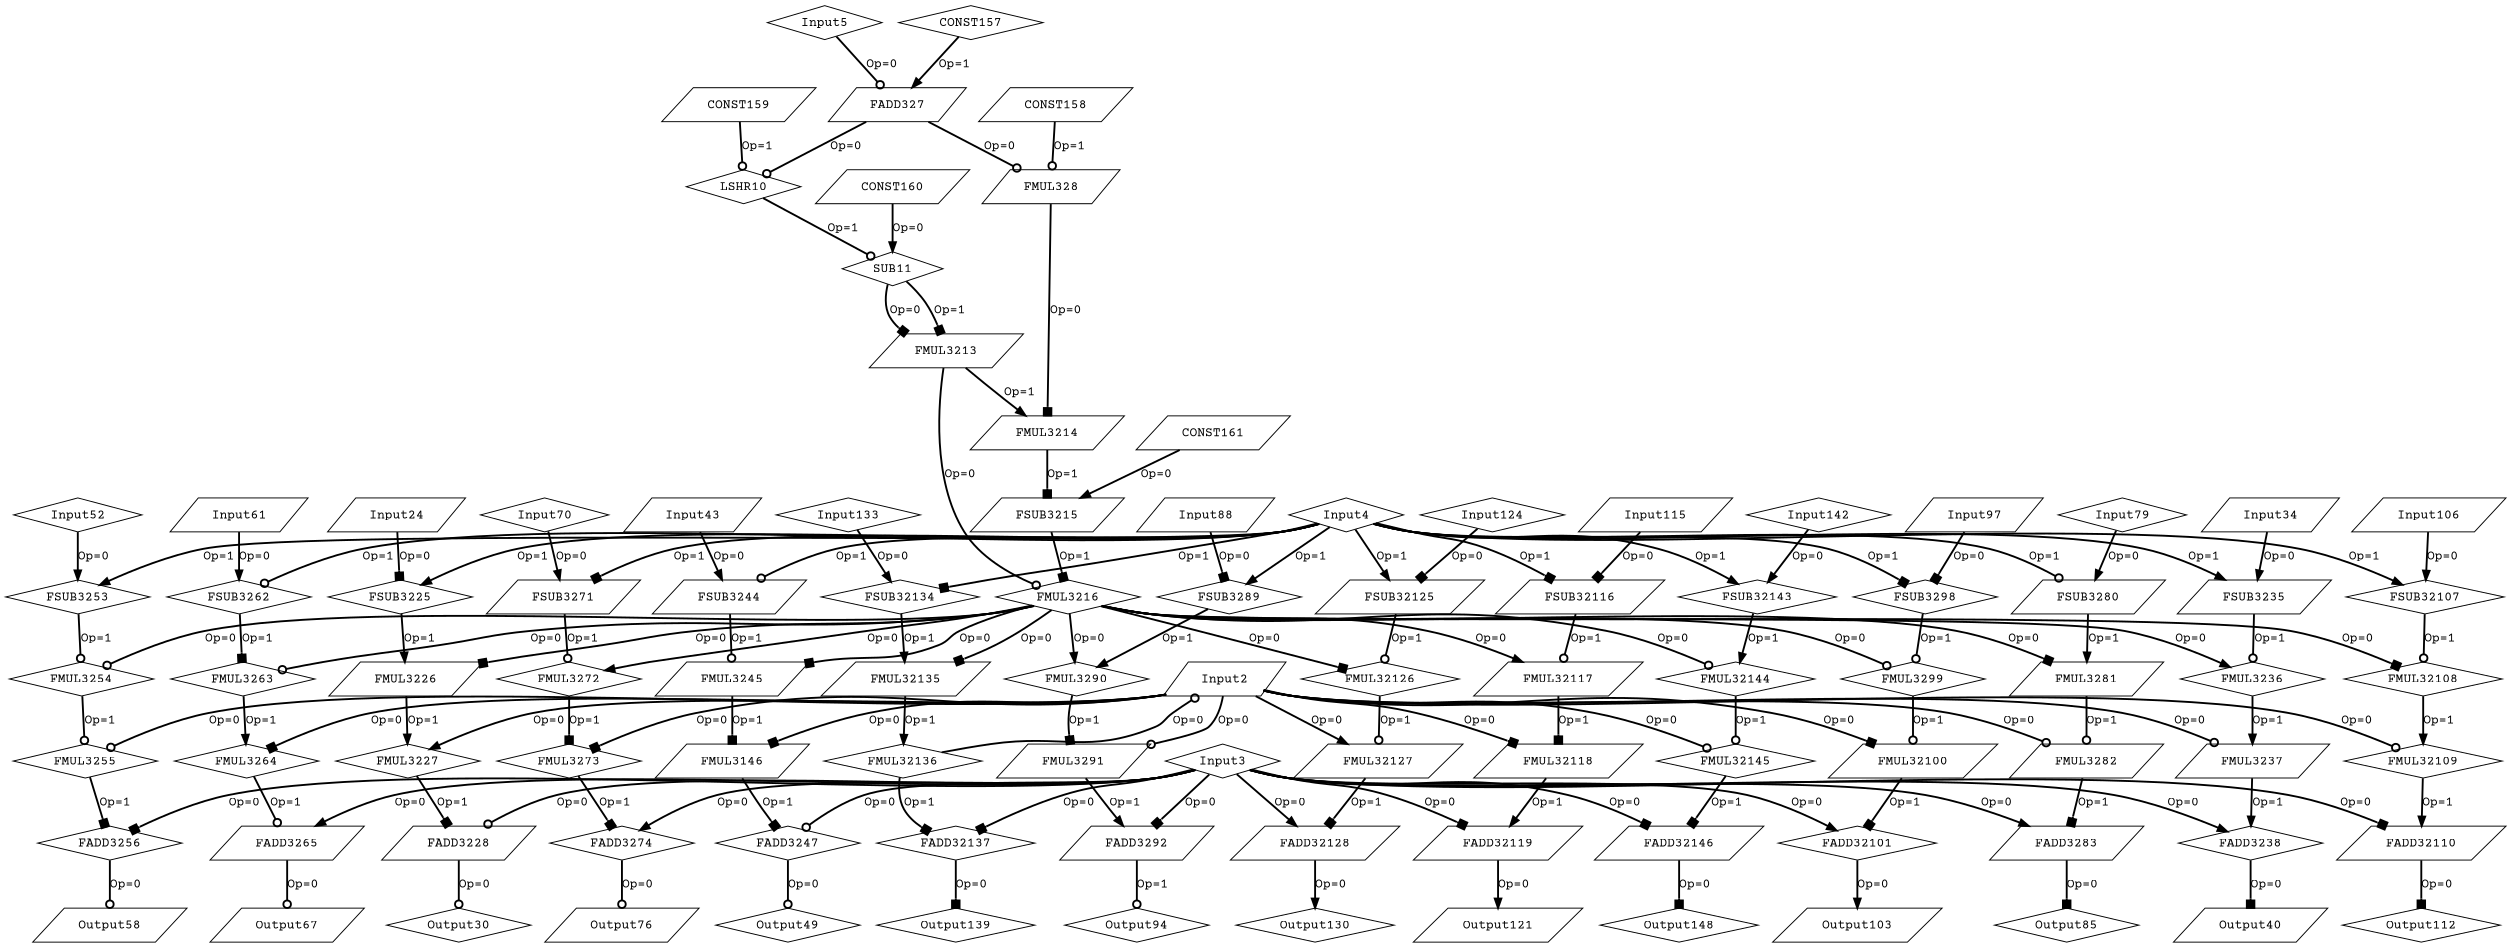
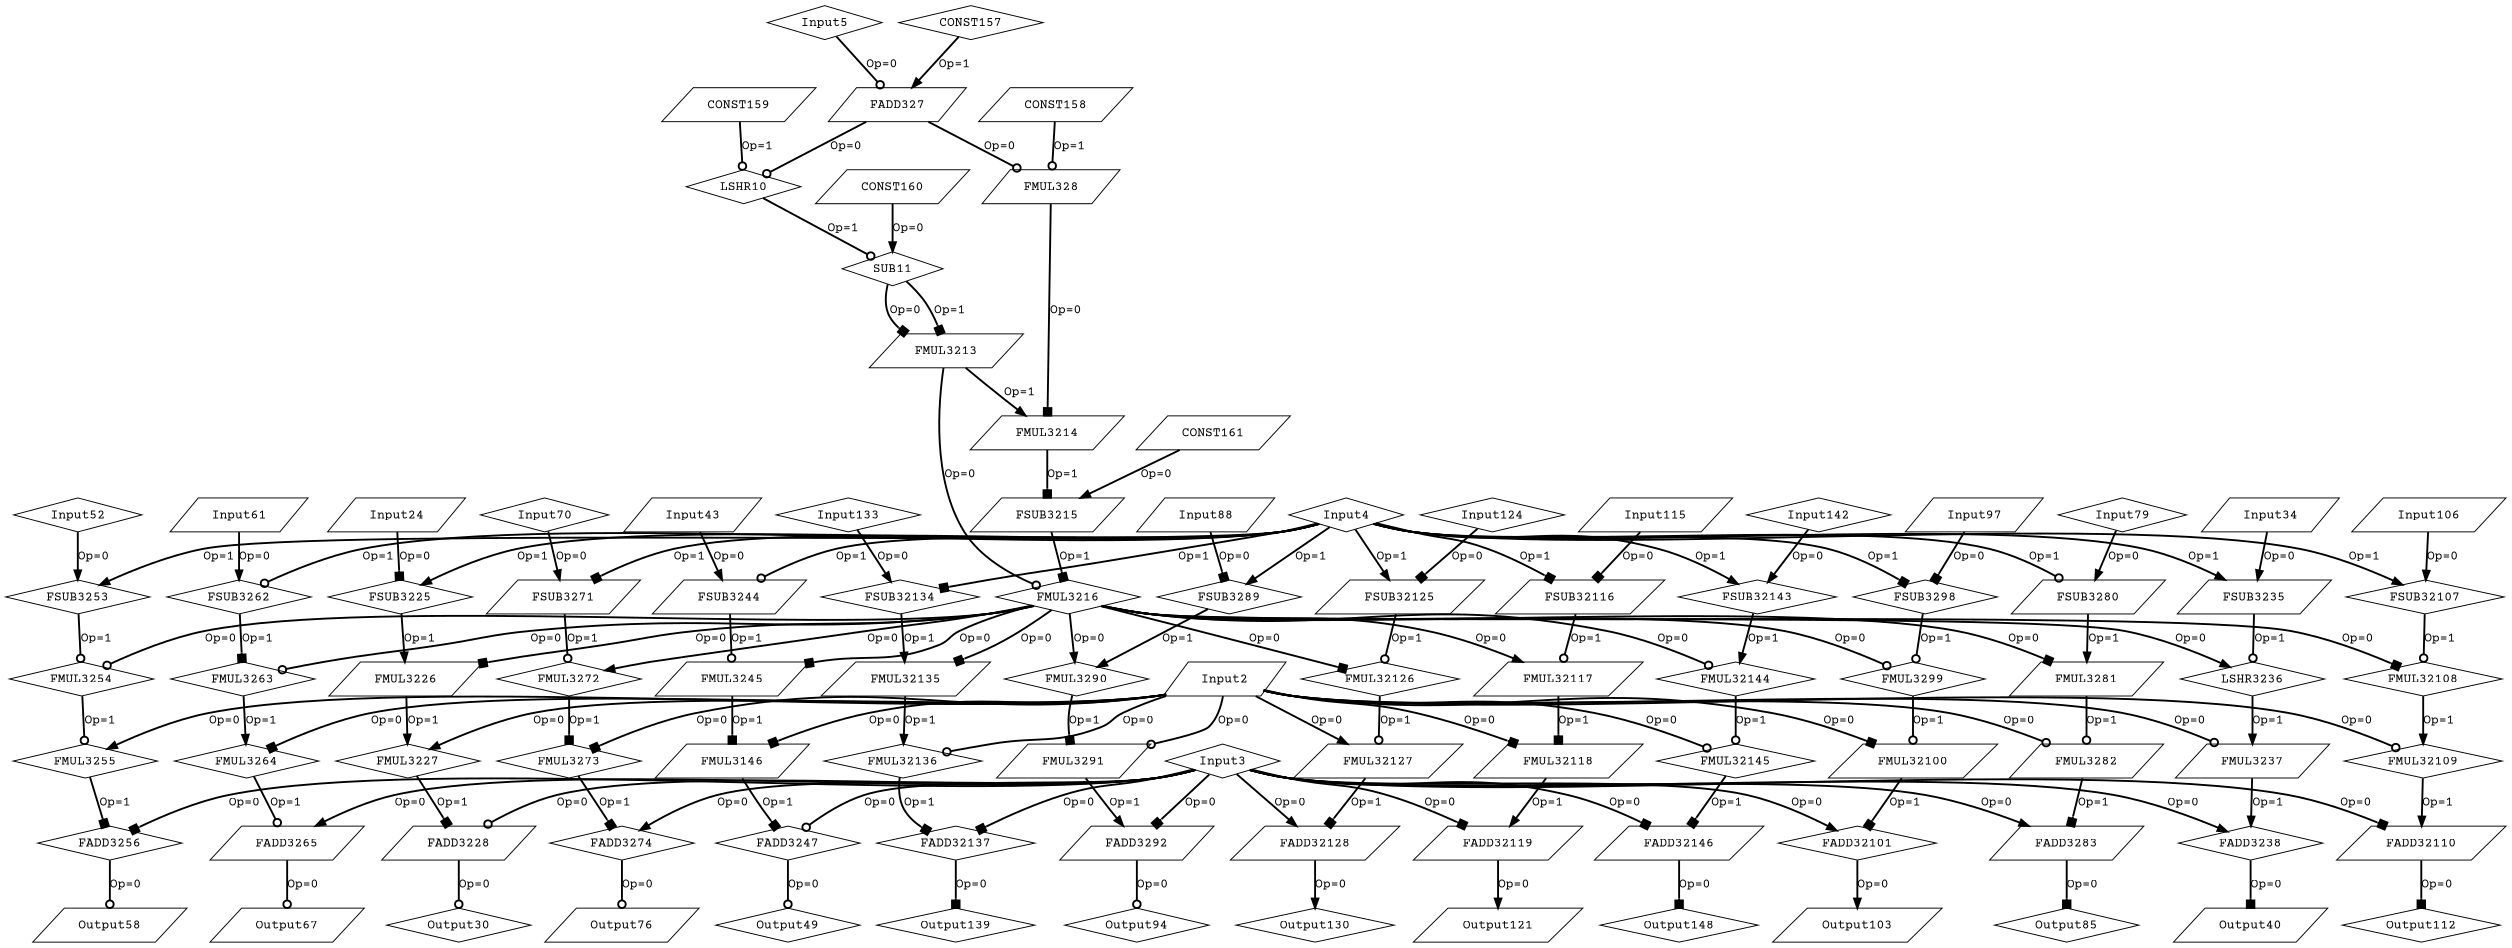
  digraph {
    fontname="Courier Prime"
    node [fontname="Courier Prime" opcode=FMUL32 shape=diamond]
    edge [arrowhead=box color=black fontname="Courier Prime" operand=0 style=bold]
    Input2 [offset="0, 0" opcode=Input pattern="0, 8" ref_name=arg shape=parallelogram]
    FMUL3227
    FMUL3237 [shape=parallelogram]
    n4 [label=FMUL3146 shape=parallelogram]
    FMUL3255
    FMUL3264
    FMUL3273
    FMUL3282 [shape=parallelogram]
    FMUL3291 [shape=parallelogram]
    FMUL32100 [shape=parallelogram]
    FMUL32109
    FMUL32118 [shape=parallelogram]
    FMUL32127 [shape=parallelogram]
    FMUL32136
    FMUL32145
    FADD3228 [opcode=FADD32 shape=parallelogram]
    FADD3238 [opcode=FADD32]
    FADD3247 [opcode=FADD32]
    FADD3256 [opcode=FADD32]
    FADD3265 [opcode=FADD32 shape=parallelogram]
    FADD3274 [opcode=FADD32]
    FADD3283 [opcode=FADD32 shape=parallelogram]
    FADD3292 [opcode=FADD32 shape=parallelogram]
    FADD32101 [opcode=FADD32]
    FADD32110 [opcode=FADD32 shape=parallelogram]
    FADD32119 [opcode=FADD32 shape=parallelogram]
    FADD32128 [opcode=FADD32 shape=parallelogram]
    FADD32137 [opcode=FADD32]
    FADD32146 [opcode=FADD32 shape=parallelogram]
    Input3 [offset="0, 0" opcode=Input pattern="0, 8" ref_name=arg1]
    Output30 [offset="0, 0" opcode=Output pattern="56, 8, 56, 16" ref_name=arg5]
    Output40 [offset="0, 4" opcode=Output pattern="56, 8, 56, 16" ref_name=arg5 shape=parallelogram]
    Output49 [offset="8, 0" opcode=Output pattern="56, 8, 56, 16" ref_name=arg5]
    Output58 [offset="8, 4" opcode=Output pattern="56, 8, 56, 16" ref_name=arg5 shape=parallelogram]
    Output67 [offset="16, 0" opcode=Output pattern="56, 8, 56, 16" ref_name=arg5 shape=parallelogram]
    Output76 [offset="16, 4" opcode=Output pattern="56, 8, 56, 16" ref_name=arg5 shape=parallelogram]
    Output85 [offset="24, 0" opcode=Output pattern="56, 8, 56, 16" ref_name=arg5]
    Output94 [offset="24, 4" opcode=Output pattern="56, 8, 56, 16" ref_name=arg5]
    Output103 [offset="32, 0" opcode=Output pattern="56, 8, 56, 16" ref_name=arg5 shape=parallelogram]
    Output112 [offset="32, 4" opcode=Output pattern="56, 8, 56, 16" ref_name=arg5]
    Output121 [offset="40, 0" opcode=Output pattern="56, 8, 56, 16" ref_name=arg5 shape=parallelogram]
    Output130 [offset="40, 4" opcode=Output pattern="56, 8, 56, 16" ref_name=arg5]
    Output139 [offset="48, 0" opcode=Output pattern="56, 8, 56, 16" ref_name=arg5]
    Output148 [offset="48, 4" opcode=Output pattern="56, 8, 56, 16" ref_name=arg5]
    Input4 [offset="0, 0" opcode=Input pattern="0, 8" ref_name=arg2]
    FSUB3225 [opcode=FSUB32]
    FSUB3235 [opcode=FSUB32 shape=parallelogram]
    FSUB3244 [opcode=FSUB32 shape=parallelogram]
    FSUB3253 [opcode=FSUB32]
    FSUB3262 [opcode=FSUB32]
    FSUB3271 [opcode=FSUB32 shape=parallelogram]
    FSUB3280 [opcode=FSUB32 shape=parallelogram]
    FSUB3289 [opcode=FSUB32]
    FSUB3298 [opcode=FSUB32]
    FSUB32107 [opcode=FSUB32]
    FSUB32116 [opcode=FSUB32 shape=parallelogram]
    FSUB32125 [opcode=FSUB32 shape=parallelogram]
    FSUB32134 [opcode=FSUB32]
    FSUB32143 [opcode=FSUB32]
    FMUL3226 [shape=parallelogram]
-   FMUL3236
+   FMUL3236 [label=LSHR3236]
    FMUL3245 [shape=parallelogram]
    FMUL3254
    FMUL3263
    FMUL3272
    FMUL3281 [shape=parallelogram]
    FMUL3290
    FMUL3299
    FMUL32108
    FMUL32117 [shape=parallelogram]
    FMUL32126
    FMUL32135 [shape=parallelogram]
    FMUL32144
    Input5 [offset="0, 0" opcode=Input pattern="0, 8" ref_name=arg3]
    FADD327 [opcode=FADD32 shape=parallelogram]
    FMUL328 [shape=parallelogram]
    LSHR10 [opcode=LSHR]
    FMUL3214 [shape=parallelogram]
    SUB11 [opcode=SUB]
    FSUB3215 [opcode=FSUB32 shape=parallelogram]
    FMUL3213 [shape=parallelogram]
    FMUL3216
    Input24 [offset="0, 0" opcode=Input pattern="56, 8, 56, 16" ref_name=arg4 shape=parallelogram]
    Input34 [offset="0, 4" opcode=Input pattern="56, 8, 56, 16" ref_name=arg4 shape=parallelogram]
    Input43 [offset="0, 8" opcode=Input pattern="56, 8, 56, 16" ref_name=arg4 shape=parallelogram]
    Input52 [offset="0, 12" opcode=Input pattern="56, 8, 56, 16" ref_name=arg4]
    Input61 [offset="0, 16" opcode=Input pattern="56, 8, 56, 16" ref_name=arg4 shape=parallelogram]
    Input70 [offset="0, 20" opcode=Input pattern="56, 8, 56, 16" ref_name=arg4]
    Input79 [offset="0, 24" opcode=Input pattern="56, 8, 56, 16" ref_name=arg4]
    Input88 [offset="0, 28" opcode=Input pattern="56, 8, 56, 16" ref_name=arg4 shape=parallelogram]
    Input97 [offset="0, 32" opcode=Input pattern="56, 8, 56, 16" ref_name=arg4 shape=parallelogram]
    Input106 [offset="0, 36" opcode=Input pattern="56, 8, 56, 16" ref_name=arg4 shape=parallelogram]
    Input115 [offset="0, 40" opcode=Input pattern="56, 8, 56, 16" ref_name=arg4 shape=parallelogram]
    Input124 [offset="0, 44" opcode=Input pattern="56, 8, 56, 16" ref_name=arg4]
    Input133 [offset="0, 48" opcode=Input pattern="56, 8, 56, 16" ref_name=arg4]
    Input142 [offset="0, 52" opcode=Input pattern="56, 8, 56, 16" ref_name=arg4]
    CONST157 [opcode=CONST value=925353388]
    CONST158 [opcode=CONST shape=parallelogram value=1056964608]
    CONST159 [opcode=CONST shape=parallelogram value=1]
    CONST160 [opcode=CONST shape=parallelogram value=1597463007]
    CONST161 [opcode=CONST shape=parallelogram value=1069547520]
    Input2 -> FMUL3227 [arrowhead=normal label="Op=0"]
    Input2 -> FMUL3237 [arrowhead=odot label="Op=0"]
    Input2 -> n4 [label="Op=0"]
-   Input2 -> FMUL3255 [arrowhead=odot label="Op=0"]
+   Input2 -> FMUL3255 [arrowhead=normal label="Op=0"]
    Input2 -> FMUL3264 [label="Op=0"]
    Input2 -> FMUL3273 [label="Op=0"]
    Input2 -> FMUL3282 [arrowhead=odot label="Op=0"]
    Input2 -> FMUL3291 [arrowhead=odot label="Op=0"]
    Input2 -> FMUL32100 [label="Op=0"]
    Input2 -> FMUL32109 [arrowhead=odot label="Op=0"]
    Input2 -> FMUL32118 [label="Op=0"]
    Input2 -> FMUL32127 [arrowhead=normal label="Op=0"]
-   FMUL32136 -> Input2 [arrowhead=odot label="Op=0"]
+   Input2 -> FMUL32136 [arrowhead=odot label="Op=0"]
    Input2 -> FMUL32145 [arrowhead=odot label="Op=0"]
    FMUL3227 -> FADD3228 [label="Op=1" operand=1]
    FMUL3237 -> FADD3238 [arrowhead=normal label="Op=1" operand=1]
    n4 -> FADD3247 [label="Op=1" operand=1]
    FMUL3255 -> FADD3256 [label="Op=1" operand=1]
    FMUL3264 -> FADD3265 [arrowhead=odot label="Op=1" operand=1]
    FMUL3273 -> FADD3274 [label="Op=1" operand=1]
    FMUL3282 -> FADD3283 [label="Op=1" operand=1]
    FMUL3291 -> FADD3292 [arrowhead=normal label="Op=1" operand=1]
    FMUL32100 -> FADD32101 [label="Op=1" operand=1]
    FMUL32109 -> FADD32110 [arrowhead=normal label="Op=1" operand=1]
    FMUL32118 -> FADD32119 [arrowhead=normal label="Op=1" operand=1]
    FMUL32127 -> FADD32128 [label="Op=1" operand=1]
    FMUL32136 -> FADD32137 [label="Op=1" operand=1]
    FMUL32145 -> FADD32146 [label="Op=1" operand=1]
    FADD3228 -> Output30 [arrowhead=odot label="Op=0"]
    FADD3238 -> Output40 [label="Op=0"]
    FADD3247 -> Output49 [arrowhead=odot label="Op=0"]
    FADD3256 -> Output58 [arrowhead=odot label="Op=0"]
    FADD3265 -> Output67 [arrowhead=odot label="Op=0"]
    FADD3274 -> Output76 [arrowhead=odot label="Op=0"]
    FADD3283 -> Output85 [label="Op=0"]
-   FADD3292 -> Output94 [arrowhead=odot label="Op=1"]
+   FADD3292 -> Output94 [arrowhead=odot label="Op=0"]
    FADD32101 -> Output103 [arrowhead=normal label="Op=0"]
    FADD32110 -> Output112 [label="Op=0"]
    FADD32119 -> Output121 [arrowhead=normal label="Op=0"]
    FADD32128 -> Output130 [arrowhead=normal label="Op=0"]
    FADD32137 -> Output139 [label="Op=0"]
    FADD32146 -> Output148 [label="Op=0"]
    Input3 -> FADD3228 [arrowhead=odot label="Op=0"]
    Input3 -> FADD3238 [arrowhead=normal label="Op=0"]
    Input3 -> FADD3247 [arrowhead=odot label="Op=0"]
    Input3 -> FADD3256 [label="Op=0"]
    Input3 -> FADD3265 [arrowhead=normal label="Op=0"]
    Input3 -> FADD3274 [arrowhead=normal label="Op=0"]
    Input3 -> FADD3283 [arrowhead=normal label="Op=0"]
    Input3 -> FADD3292 [label="Op=0"]
    Input3 -> FADD32101 [arrowhead=normal label="Op=0"]
    Input3 -> FADD32110 [label="Op=0"]
    Input3 -> FADD32119 [label="Op=0"]
    Input3 -> FADD32128 [arrowhead=normal label="Op=0"]
    Input3 -> FADD32137 [label="Op=0"]
    Input3 -> FADD32146 [label="Op=0"]
    Input4 -> FSUB3225 [arrowhead=normal label="Op=1" operand=1]
    Input4 -> FSUB3235 [arrowhead=normal label="Op=1" operand=1]
    Input4 -> FSUB3244 [arrowhead=odot label="Op=1" operand=1]
    Input4 -> FSUB3253 [arrowhead=normal label="Op=1" operand=1]
    Input4 -> FSUB3262 [arrowhead=odot label="Op=1" operand=1]
    Input4 -> FSUB3271 [label="Op=1" operand=1]
    Input4 -> FSUB3280 [arrowhead=odot label="Op=1" operand=1]
    Input4 -> FSUB3289 [arrowhead=normal label="Op=1" operand=1]
    Input4 -> FSUB3298 [label="Op=1" operand=1]
    Input4 -> FSUB32107 [arrowhead=normal label="Op=1" operand=1]
    Input4 -> FSUB32116 [label="Op=1" operand=1]
    Input4 -> FSUB32125 [arrowhead=normal label="Op=1" operand=1]
    Input4 -> FSUB32134 [label="Op=1" operand=1]
    Input4 -> FSUB32143 [arrowhead=normal label="Op=1" operand=1]
    FSUB3225 -> FMUL3226 [arrowhead=normal label="Op=1" operand=1]
    FSUB3235 -> FMUL3236 [arrowhead=odot label="Op=1" operand=1]
    FSUB3244 -> FMUL3245 [arrowhead=odot label="Op=1" operand=1]
    FSUB3253 -> FMUL3254 [arrowhead=odot label="Op=1" operand=1]
    FSUB3262 -> FMUL3263 [label="Op=1" operand=1]
    FSUB3271 -> FMUL3272 [arrowhead=odot label="Op=1" operand=1]
    FSUB3280 -> FMUL3281 [arrowhead=normal label="Op=1" operand=1]
    FSUB3289 -> FMUL3290 [arrowhead=normal label="Op=1" operand=1]
    FSUB3298 -> FMUL3299 [arrowhead=odot label="Op=1" operand=1]
    FSUB32107 -> FMUL32108 [arrowhead=odot label="Op=1" operand=1]
    FSUB32116 -> FMUL32117 [arrowhead=odot label="Op=1" operand=1]
    FSUB32125 -> FMUL32126 [arrowhead=odot label="Op=1" operand=1]
    FSUB32134 -> FMUL32135 [arrowhead=normal label="Op=1" operand=1]
    FSUB32143 -> FMUL32144 [arrowhead=normal label="Op=1" operand=1]
    FMUL3226 -> FMUL3227 [arrowhead=normal label="Op=1" operand=1]
    FMUL3236 -> FMUL3237 [arrowhead=normal label="Op=1" operand=1]
    FMUL3245 -> n4 [label="Op=1" operand=1]
    FMUL3254 -> FMUL3255 [arrowhead=odot label="Op=1" operand=1]
    FMUL3263 -> FMUL3264 [arrowhead=normal label="Op=1" operand=1]
    FMUL3272 -> FMUL3273 [label="Op=1" operand=1]
    FMUL3281 -> FMUL3282 [arrowhead=odot label="Op=1" operand=1]
    FMUL3290 -> FMUL3291 [label="Op=1" operand=1]
    FMUL3299 -> FMUL32100 [arrowhead=odot label="Op=1" operand=1]
    FMUL32108 -> FMUL32109 [arrowhead=normal label="Op=1" operand=1]
    FMUL32117 -> FMUL32118 [label="Op=1" operand=1]
    FMUL32126 -> FMUL32127 [arrowhead=odot label="Op=1" operand=1]
    FMUL32135 -> FMUL32136 [arrowhead=normal label="Op=1" operand=1]
    FMUL32144 -> FMUL32145 [arrowhead=odot label="Op=1" operand=1]
    Input5 -> FADD327 [arrowhead=odot label="Op=0"]
    FADD327 -> FMUL328 [arrowhead=odot label="Op=0"]
    FADD327 -> LSHR10 [arrowhead=odot label="Op=0"]
    FMUL328 -> FMUL3214 [label="Op=0"]
    LSHR10 -> SUB11 [arrowhead=odot label="Op=1" operand=1]
    FMUL3214 -> FSUB3215 [label="Op=1" operand=1]
    SUB11 -> FMUL3213 [label="Op=1" operand=1]
    SUB11 -> FMUL3213 [label="Op=0"]
    FSUB3215 -> FMUL3216 [label="Op=1" operand=1]
    FMUL3213 -> FMUL3214 [arrowhead=normal label="Op=1" operand=1]
    FMUL3213 -> FMUL3216 [arrowhead=odot label="Op=0"]
    FMUL3216 -> FMUL3226 [label="Op=0"]
    FMUL3216 -> FMUL3236 [arrowhead=normal label="Op=0"]
    FMUL3216 -> FMUL3245 [label="Op=0"]
    FMUL3216 -> FMUL3254 [arrowhead=odot label="Op=0"]
    FMUL3216 -> FMUL3263 [arrowhead=odot label="Op=0"]
    FMUL3216 -> FMUL3272 [arrowhead=normal label="Op=0"]
    FMUL3216 -> FMUL3281 [label="Op=0"]
    FMUL3216 -> FMUL3290 [arrowhead=normal label="Op=0"]
    FMUL3216 -> FMUL3299 [arrowhead=odot label="Op=0"]
    FMUL3216 -> FMUL32108 [label="Op=0"]
    FMUL3216 -> FMUL32117 [arrowhead=normal label="Op=0"]
    FMUL3216 -> FMUL32126 [label="Op=0"]
    FMUL3216 -> FMUL32135 [label="Op=0"]
    FMUL3216 -> FMUL32144 [arrowhead=odot label="Op=0"]
    Input24 -> FSUB3225 [label="Op=0"]
    Input34 -> FSUB3235 [arrowhead=normal label="Op=0"]
    Input43 -> FSUB3244 [arrowhead=normal label="Op=0"]
    Input52 -> FSUB3253 [arrowhead=normal label="Op=0"]
    Input61 -> FSUB3262 [arrowhead=normal label="Op=0"]
    Input70 -> FSUB3271 [arrowhead=normal label="Op=0"]
    Input79 -> FSUB3280 [arrowhead=normal label="Op=0"]
    Input88 -> FSUB3289 [label="Op=0"]
    Input97 -> FSUB3298 [label="Op=0"]
    Input106 -> FSUB32107 [arrowhead=normal label="Op=0"]
    Input115 -> FSUB32116 [label="Op=0"]
    Input124 -> FSUB32125 [label="Op=0"]
    Input133 -> FSUB32134 [arrowhead=normal label="Op=0"]
    Input142 -> FSUB32143 [arrowhead=normal label="Op=0"]
    CONST157 -> FADD327 [arrowhead=normal label="Op=1" operand=1]
    CONST158 -> FMUL328 [arrowhead=odot label="Op=1" operand=1]
    CONST159 -> LSHR10 [arrowhead=odot label="Op=1" operand=1]
    CONST160 -> SUB11 [arrowhead=normal label="Op=0"]
    CONST161 -> FSUB3215 [arrowhead=normal label="Op=0"]
  }
